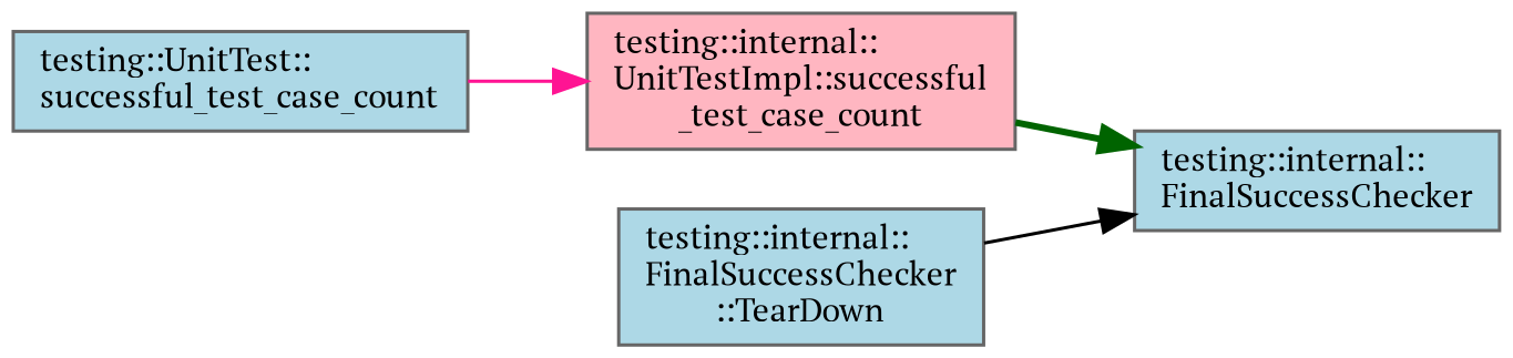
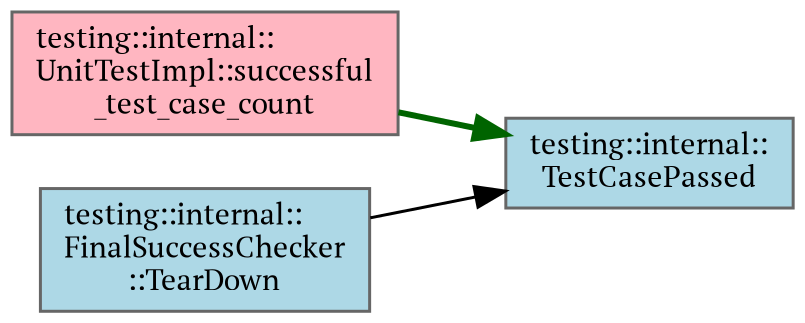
  digraph {
    fontname="PT Serif"
    rankdir=RL
    node [color=grey40 fillcolor=lightblue fontname="PT Serif" fontsize=10 shape=box style=filled]
    edge [dir=back fontname="PT Serif" fontsize=10 labelfontname=Helvetica labelfontsize=10 style=solid]
-   n1 [color=gray40 fontcolor=black height=0.2 label="testing::internal::\lFinalSuccessChecker" width=0.4]
+   n1 [color=gray40 fontcolor=black height=0.2 label="testing::internal::\lTestCasePassed" width=0.4]
    n2 [fillcolor=lightpink height=0.2 label="testing::internal::\lUnitTestImpl::successful\l_test_case_count" width=0.4]
    n3 [height=0.2 label="testing::internal::\lFinalSuccessChecker\l::TearDown" width=0.4]
-   n4 [height=0.2 label="testing::UnitTest::\lsuccessful_test_case_count" width=0.4]
    n1 -> n2 [color=darkgreen style=bold]
    n1 -> n3 [color=black]
-   n2 -> n4 [color=deeppink]
  }
